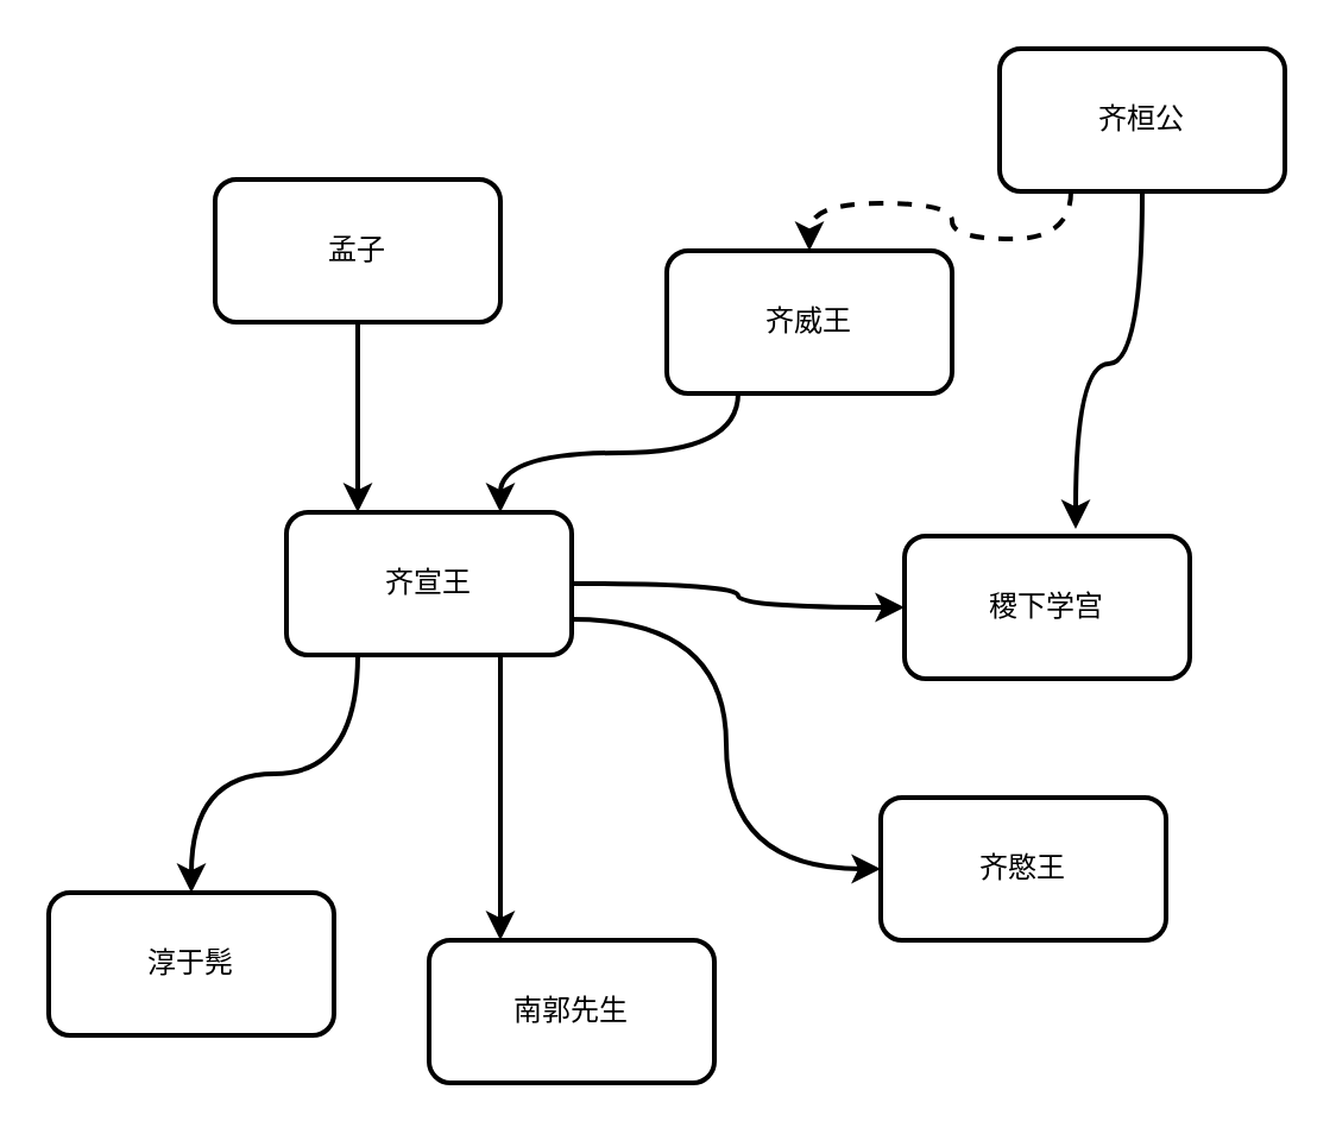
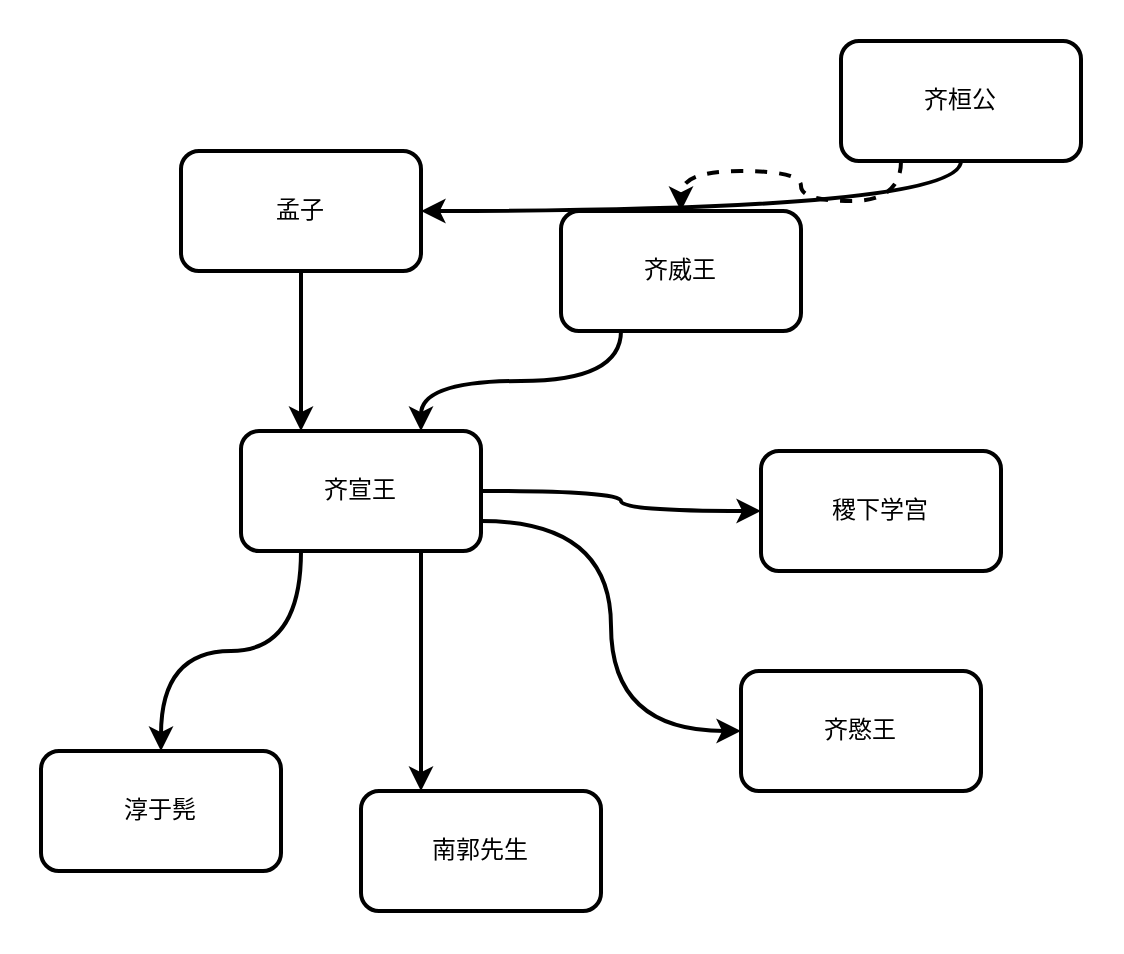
  <mxCell id="0" />
  <mxCell id="1" parent="0" />
  <mxCell id="2" style="edgeStyle=orthogonalEdgeStyle;curved=1;rounded=0;orthogonalLoop=1;jettySize=auto;html=1;exitX=0.25;exitY=1;exitDx=0;exitDy=0;strokeWidth=2;" edge="1" parent="1" source="6" target="15"><mxGeometry relative="1" as="geometry" /></mxCell>
  <mxCell id="3" style="edgeStyle=orthogonalEdgeStyle;curved=1;rounded=0;orthogonalLoop=1;jettySize=auto;html=1;exitX=0.75;exitY=1;exitDx=0;exitDy=0;entryX=0.25;entryY=0;entryDx=0;entryDy=0;strokeWidth=2;" edge="1" parent="1" source="6" target="16"><mxGeometry relative="1" as="geometry" /></mxCell>
  <mxCell id="4" style="edgeStyle=orthogonalEdgeStyle;curved=1;rounded=0;orthogonalLoop=1;jettySize=auto;html=1;exitX=1;exitY=0.75;exitDx=0;exitDy=0;entryX=0;entryY=0.5;entryDx=0;entryDy=0;strokeWidth=2;" edge="1" parent="1" source="6" target="17"><mxGeometry relative="1" as="geometry" /></mxCell>
  <mxCell id="5" style="edgeStyle=orthogonalEdgeStyle;curved=1;rounded=0;orthogonalLoop=1;jettySize=auto;html=1;exitX=1;exitY=0.5;exitDx=0;exitDy=0;entryX=0;entryY=0.5;entryDx=0;entryDy=0;strokeWidth=2;" edge="1" parent="1" source="6" target="14"><mxGeometry relative="1" as="geometry" /></mxCell>
  <mxCell id="6" value="齐宣王" style="rounded=1;whiteSpace=wrap;html=1;strokeWidth=2;" vertex="1" parent="1"><mxGeometry x="120" y="215" width="120" height="60" as="geometry" /></mxCell>
  <mxCell id="7" style="edgeStyle=orthogonalEdgeStyle;curved=1;rounded=0;orthogonalLoop=1;jettySize=auto;html=1;exitX=0.5;exitY=1;exitDx=0;exitDy=0;entryX=0.25;entryY=0;entryDx=0;entryDy=0;strokeWidth=2;" edge="1" parent="1" source="8" target="6"><mxGeometry relative="1" as="geometry" /></mxCell>
  <mxCell id="8" value="孟子" style="rounded=1;whiteSpace=wrap;html=1;strokeWidth=2;" vertex="1" parent="1"><mxGeometry x="90" y="75" width="120" height="60" as="geometry" /></mxCell>
  <mxCell id="9" style="edgeStyle=orthogonalEdgeStyle;curved=1;rounded=0;orthogonalLoop=1;jettySize=auto;html=1;exitX=0.25;exitY=1;exitDx=0;exitDy=0;entryX=0.75;entryY=0;entryDx=0;entryDy=0;strokeWidth=2;" edge="1" parent="1" source="10" target="6"><mxGeometry relative="1" as="geometry" /></mxCell>
  <mxCell id="10" value="齐威王" style="rounded=1;whiteSpace=wrap;html=1;strokeWidth=2;" vertex="1" parent="1"><mxGeometry x="280" y="105" width="120" height="60" as="geometry" /></mxCell>
  <mxCell id="11" style="edgeStyle=orthogonalEdgeStyle;rounded=0;orthogonalLoop=1;jettySize=auto;html=1;exitX=0.25;exitY=1;exitDx=0;exitDy=0;strokeWidth=2;curved=1;dashed=1;" edge="1" parent="1" source="13" target="10"><mxGeometry relative="1" as="geometry" /></mxCell>
- <mxCell id="12" style="edgeStyle=orthogonalEdgeStyle;curved=1;rounded=0;orthogonalLoop=1;jettySize=auto;html=1;exitX=0.5;exitY=1;exitDx=0;exitDy=0;strokeWidth=2;entryX=0.6;entryY=-0.05;entryDx=0;entryDy=0;entryPerimeter=0;" edge="1" parent="1" source="13" target="14"><mxGeometry relative="1" as="geometry"><mxPoint x="450" y="215" as="targetPoint" /></mxGeometry></mxCell>
+ <mxCell id="12" style="edgeStyle=orthogonalEdgeStyle;curved=1;rounded=0;orthogonalLoop=1;jettySize=auto;html=1;exitX=0.5;exitY=1;exitDx=0;exitDy=0;strokeWidth=2;" edge="1" parent="1" source="13" target="8"><mxGeometry relative="1" as="geometry"><mxPoint x="450" y="215" as="targetPoint" /></mxGeometry></mxCell>
  <mxCell id="13" value="齐桓公" style="rounded=1;whiteSpace=wrap;html=1;strokeWidth=2;" vertex="1" parent="1"><mxGeometry x="420" y="20" width="120" height="60" as="geometry" /></mxCell>
  <mxCell id="14" value="稷下学宫" style="rounded=1;whiteSpace=wrap;html=1;strokeWidth=2;" vertex="1" parent="1"><mxGeometry x="380" y="225" width="120" height="60" as="geometry" /></mxCell>
  <mxCell id="15" value="&lt;span&gt;淳于髡&lt;/span&gt;" style="rounded=1;whiteSpace=wrap;html=1;strokeWidth=2;" vertex="1" parent="1"><mxGeometry x="20" y="375" width="120" height="60" as="geometry" /></mxCell>
  <mxCell id="16" value="&lt;span&gt;南郭先生&lt;/span&gt;&lt;br&gt;" style="rounded=1;whiteSpace=wrap;html=1;strokeWidth=2;" vertex="1" parent="1"><mxGeometry x="180" y="395" width="120" height="60" as="geometry" /></mxCell>
  <mxCell id="17" value="&lt;span&gt;齐愍王&lt;/span&gt;&lt;br&gt;" style="rounded=1;whiteSpace=wrap;html=1;strokeWidth=2;" vertex="1" parent="1"><mxGeometry x="370" y="335" width="120" height="60" as="geometry" /></mxCell>
